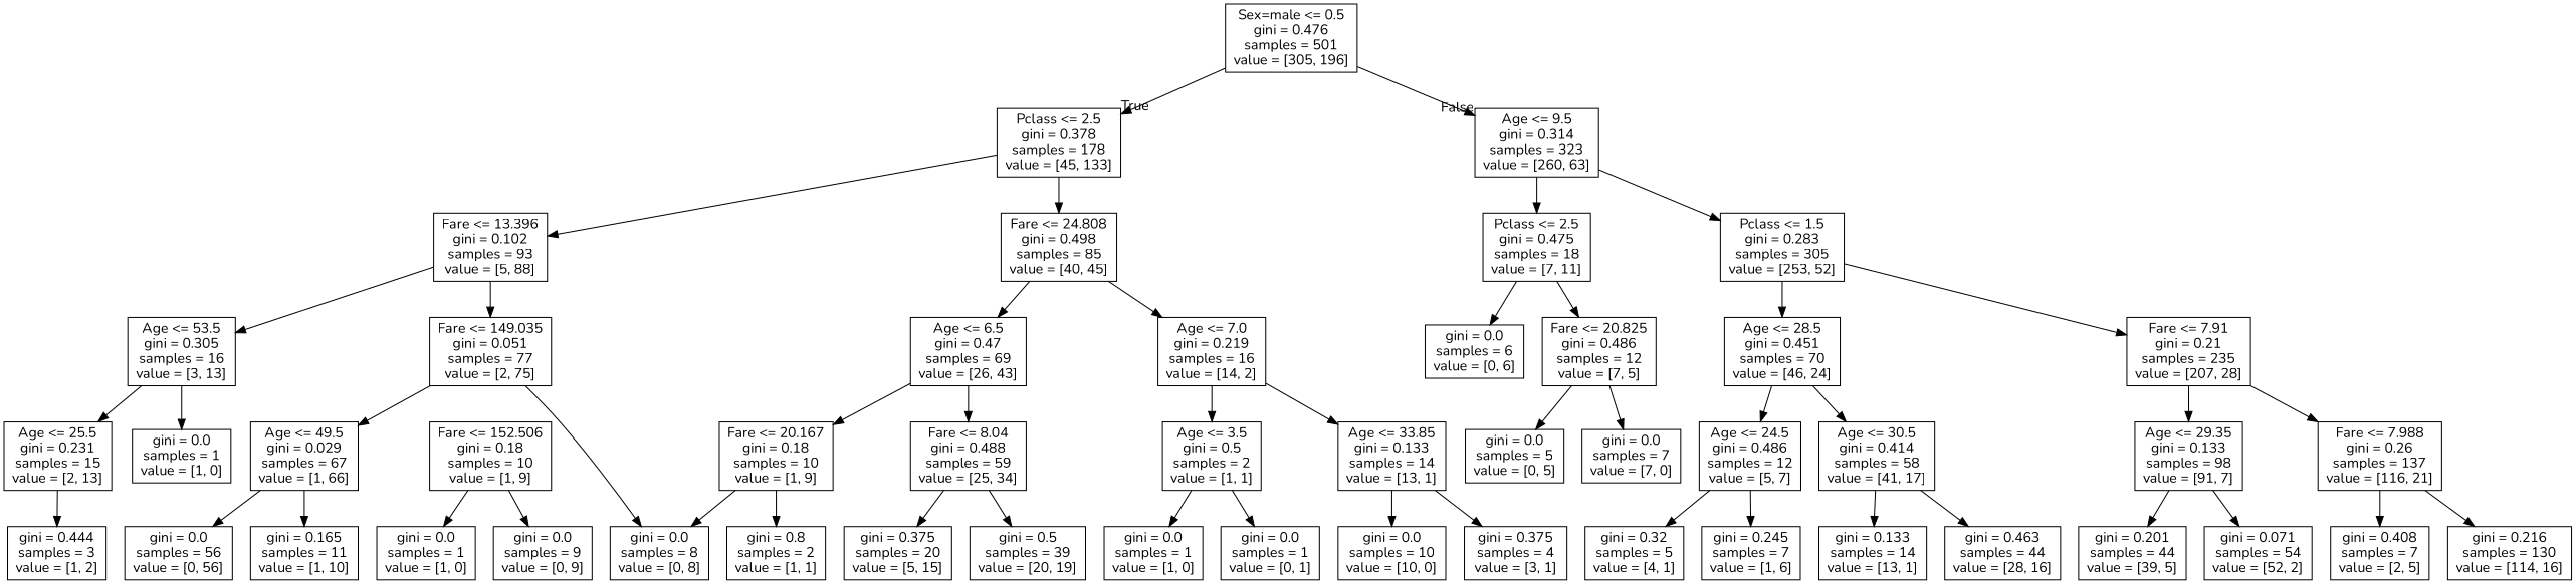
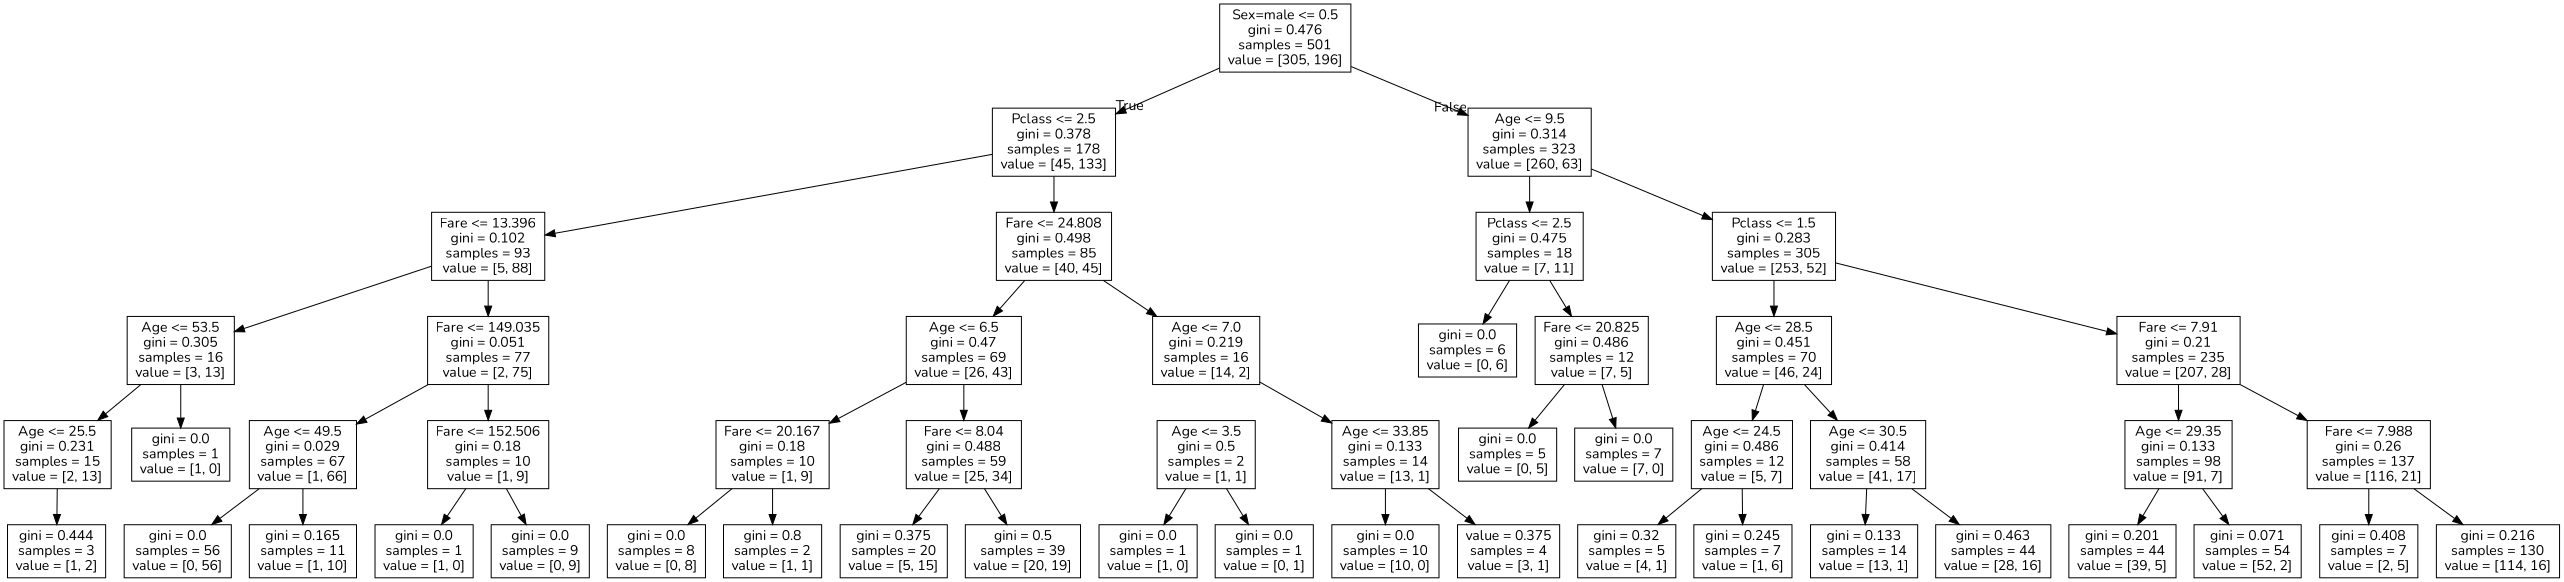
  digraph {
    fontname=Nunito
    node [fontname=Nunito shape=box]
    edge [fontname=Nunito]
    n1 [label="Sex=male <= 0.5\ngini = 0.476\nsamples = 501\nvalue = [305, 196]"]
    n2 [label="Pclass <= 2.5\ngini = 0.378\nsamples = 178\nvalue = [45, 133]"]
    n3 [label="Age <= 9.5\ngini = 0.314\nsamples = 323\nvalue = [260, 63]"]
    n4 [label="Fare <= 13.396\ngini = 0.102\nsamples = 93\nvalue = [5, 88]"]
    n5 [label="Fare <= 24.808\ngini = 0.498\nsamples = 85\nvalue = [40, 45]"]
    n6 [label="Pclass <= 2.5\ngini = 0.475\nsamples = 18\nvalue = [7, 11]"]
    n7 [label="Pclass <= 1.5\ngini = 0.283\nsamples = 305\nvalue = [253, 52]"]
    n8 [label="Age <= 53.5\ngini = 0.305\nsamples = 16\nvalue = [3, 13]"]
    n9 [label="Fare <= 149.035\ngini = 0.051\nsamples = 77\nvalue = [2, 75]"]
    n10 [label="Age <= 6.5\ngini = 0.47\nsamples = 69\nvalue = [26, 43]"]
    n11 [label="Age <= 7.0\ngini = 0.219\nsamples = 16\nvalue = [14, 2]"]
    n12 [label="Age <= 25.5\ngini = 0.231\nsamples = 15\nvalue = [2, 13]"]
    n13 [label="gini = 0.0\nsamples = 1\nvalue = [1, 0]"]
    n14 [label="Age <= 49.5\ngini = 0.029\nsamples = 67\nvalue = [1, 66]"]
    n15 [label="Fare <= 152.506\ngini = 0.18\nsamples = 10\nvalue = [1, 9]"]
    n16 [label="gini = 0.444\nsamples = 3\nvalue = [1, 2]"]
    n17 [label="gini = 0.0\nsamples = 56\nvalue = [0, 56]"]
    n18 [label="gini = 0.165\nsamples = 11\nvalue = [1, 10]"]
    n19 [label="gini = 0.0\nsamples = 1\nvalue = [1, 0]"]
    n20 [label="gini = 0.0\nsamples = 9\nvalue = [0, 9]"]
    n21 [label="Fare <= 20.167\ngini = 0.18\nsamples = 10\nvalue = [1, 9]"]
    n22 [label="Fare <= 8.04\ngini = 0.488\nsamples = 59\nvalue = [25, 34]"]
    n23 [label="Age <= 3.5\ngini = 0.5\nsamples = 2\nvalue = [1, 1]"]
    n24 [label="Age <= 33.85\ngini = 0.133\nsamples = 14\nvalue = [13, 1]"]
    n25 [label="gini = 0.0\nsamples = 8\nvalue = [0, 8]"]
    n26 [label="gini = 0.8\nsamples = 2\nvalue = [1, 1]"]
    n27 [label="gini = 0.375\nsamples = 20\nvalue = [5, 15]"]
    n28 [label="gini = 0.5\nsamples = 39\nvalue = [20, 19]"]
    n29 [label="gini = 0.0\nsamples = 1\nvalue = [1, 0]"]
    n30 [label="gini = 0.0\nsamples = 1\nvalue = [0, 1]"]
    n31 [label="gini = 0.0\nsamples = 10\nvalue = [10, 0]"]
-   n32 [label="gini = 0.375\nsamples = 4\nvalue = [3, 1]"]
+   n32 [label="value = 0.375\nsamples = 4\nvalue = [3, 1]"]
    n33 [label="gini = 0.0\nsamples = 6\nvalue = [0, 6]"]
    n34 [label="Fare <= 20.825\ngini = 0.486\nsamples = 12\nvalue = [7, 5]"]
    n35 [label="Age <= 28.5\ngini = 0.451\nsamples = 70\nvalue = [46, 24]"]
    n36 [label="Fare <= 7.91\ngini = 0.21\nsamples = 235\nvalue = [207, 28]"]
    n37 [label="gini = 0.0\nsamples = 5\nvalue = [0, 5]"]
    n38 [label="gini = 0.0\nsamples = 7\nvalue = [7, 0]"]
    n39 [label="Age <= 24.5\ngini = 0.486\nsamples = 12\nvalue = [5, 7]"]
    n40 [label="Age <= 30.5\ngini = 0.414\nsamples = 58\nvalue = [41, 17]"]
    n41 [label="Age <= 29.35\ngini = 0.133\nsamples = 98\nvalue = [91, 7]"]
    n42 [label="Fare <= 7.988\ngini = 0.26\nsamples = 137\nvalue = [116, 21]"]
    n43 [label="gini = 0.32\nsamples = 5\nvalue = [4, 1]"]
    n44 [label="gini = 0.245\nsamples = 7\nvalue = [1, 6]"]
    n45 [label="gini = 0.133\nsamples = 14\nvalue = [13, 1]"]
    n46 [label="gini = 0.463\nsamples = 44\nvalue = [28, 16]"]
    n47 [label="gini = 0.201\nsamples = 44\nvalue = [39, 5]"]
    n48 [label="gini = 0.071\nsamples = 54\nvalue = [52, 2]"]
    n49 [label="gini = 0.408\nsamples = 7\nvalue = [2, 5]"]
    n50 [label="gini = 0.216\nsamples = 130\nvalue = [114, 16]"]
    n1 -> n2 [headlabel=True labelangle=45 labeldistance=2.5]
    n1 -> n3 [headlabel=False labelangle=-45 labeldistance=2.5]
    n2 -> n4
    n2 -> n5
    n3 -> n6
    n3 -> n7
    n4 -> n8
    n4 -> n9
    n5 -> n10
    n5 -> n11
    n6 -> n33
    n6 -> n34
    n7 -> n35
    n7 -> n36
    n8 -> n12
    n8 -> n13
    n9 -> n14
-   n9 -> n25
+   n9 -> n15
    n10 -> n21
    n10 -> n22
-   n11 -> n23
    n11 -> n24
    n12 -> n16
    n14 -> n17
    n14 -> n18
    n15 -> n19
    n15 -> n20
    n21 -> n25
    n21 -> n26
    n22 -> n27
    n22 -> n28
    n23 -> n29
    n23 -> n30
    n24 -> n31
    n24 -> n32
    n34 -> n37
    n34 -> n38
    n35 -> n39
    n35 -> n40
    n36 -> n41
    n36 -> n42
    n39 -> n43
    n39 -> n44
    n40 -> n45
    n40 -> n46
    n41 -> n47
    n41 -> n48
    n42 -> n49
    n42 -> n50
  }
